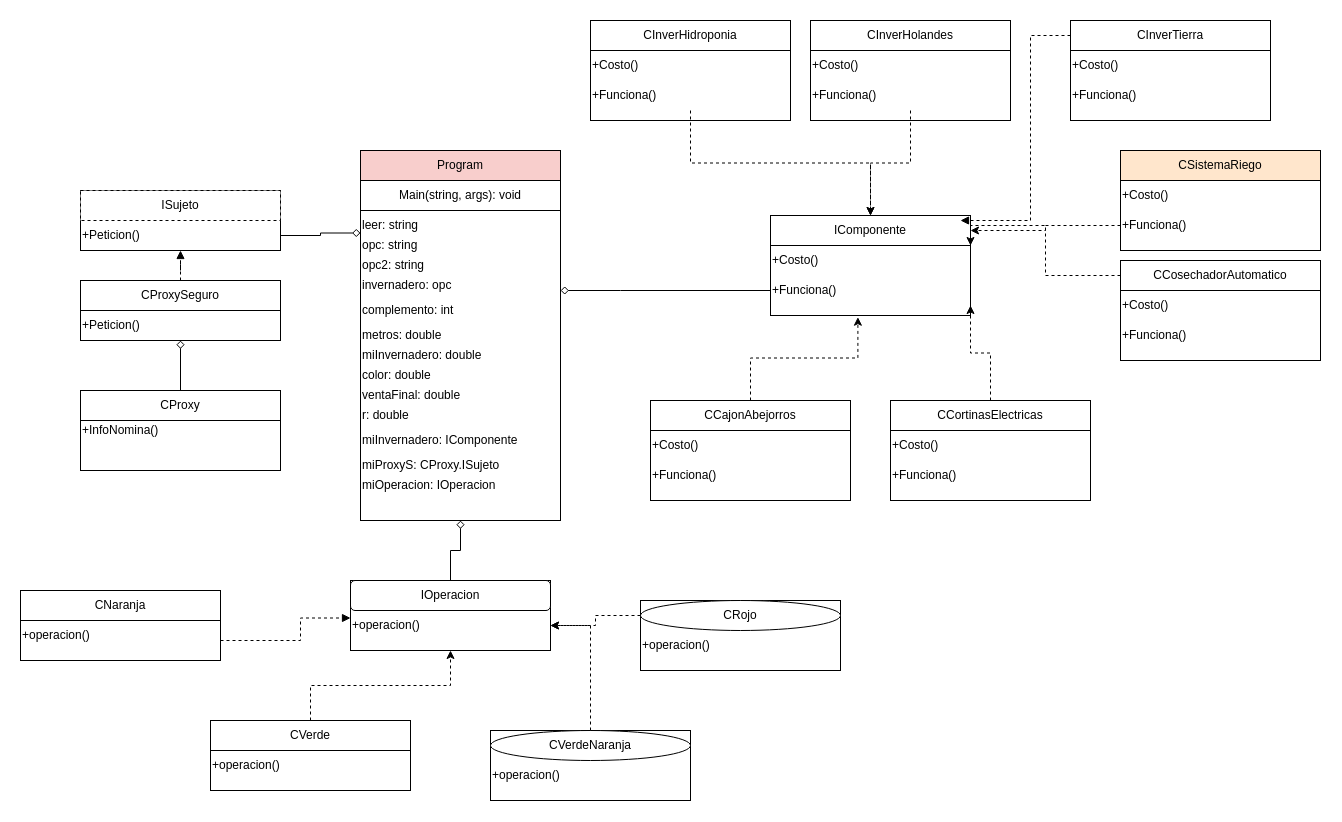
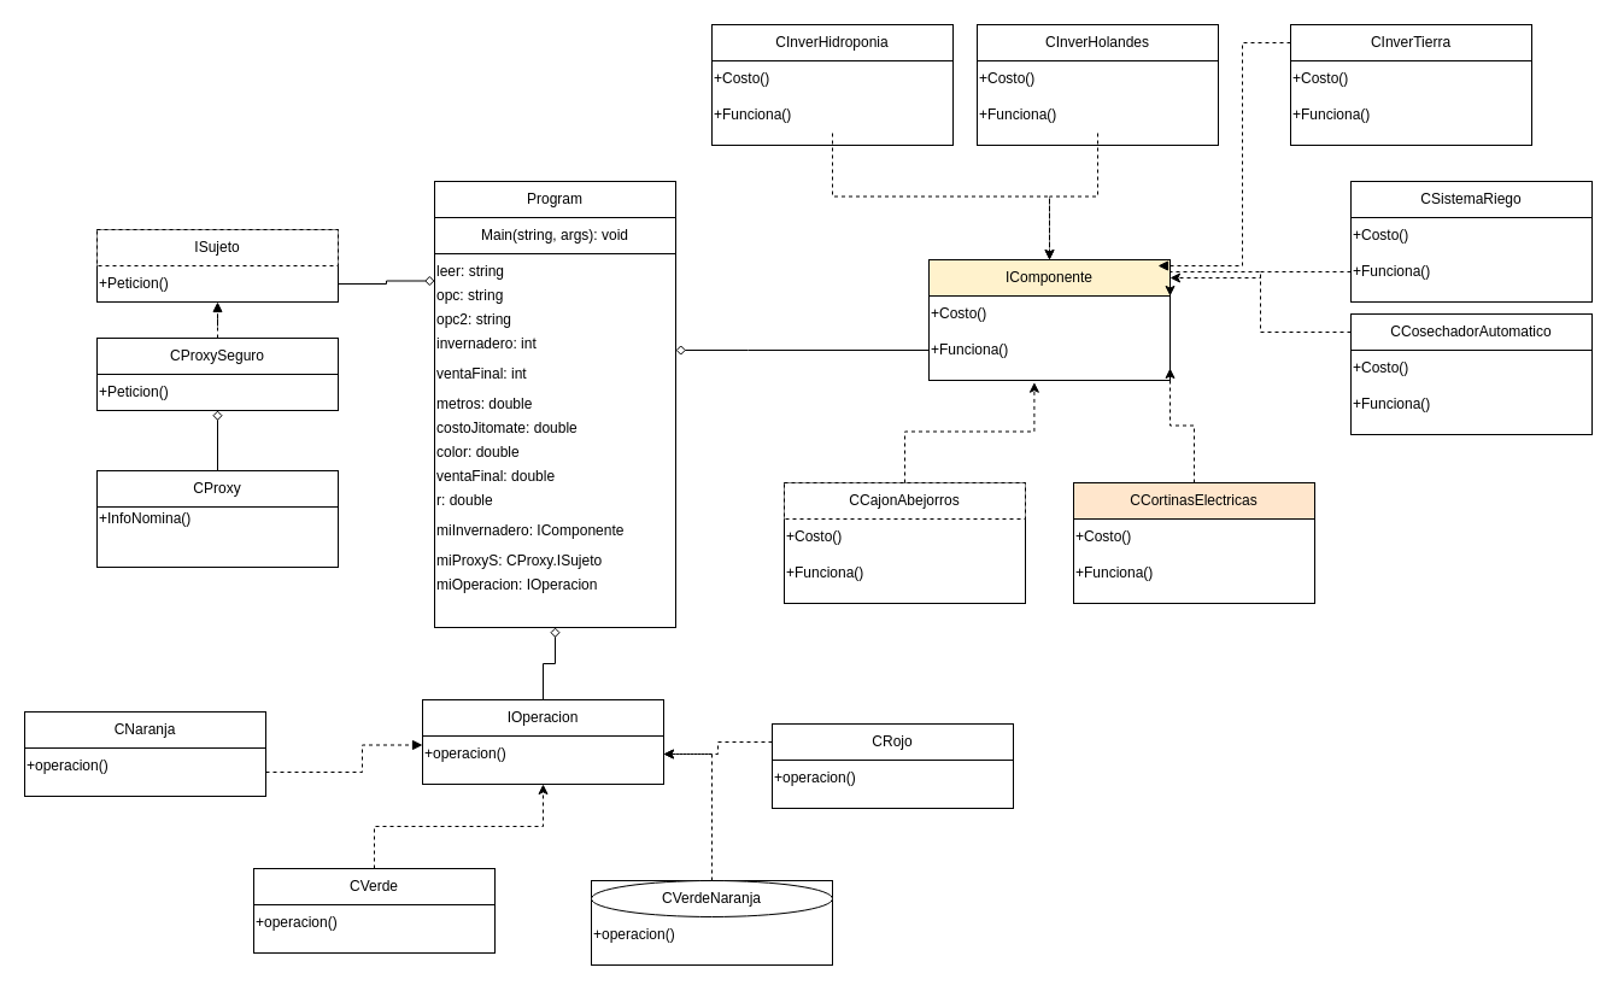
  <mxCell id="0" />
  <mxCell id="1" parent="0" />
  <mxCell id="2" value="" style="rounded=0;whiteSpace=wrap;html=1;" parent="1" vertex="1"><mxGeometry x="360" y="150" width="200" height="370" as="geometry" /></mxCell>
- <mxCell id="3" value="Program" style="rounded=0;whiteSpace=wrap;html=1;fillColor=#f8cecc;" parent="1" vertex="1"><mxGeometry x="360" y="150" width="200" height="30" as="geometry" /></mxCell>
+ <mxCell id="3" value="Program" style="rounded=0;whiteSpace=wrap;html=1;" parent="1" vertex="1"><mxGeometry x="360" y="150" width="200" height="30" as="geometry" /></mxCell>
  <mxCell id="4" value="Main(string, args): void" style="rounded=0;whiteSpace=wrap;html=1;" parent="1" vertex="1"><mxGeometry x="360" y="180" width="200" height="30" as="geometry" /></mxCell>
  <mxCell id="5" value="leer: string" style="text;html=1;strokeColor=none;fillColor=none;align=left;verticalAlign=middle;whiteSpace=wrap;rounded=0;" parent="1" vertex="1"><mxGeometry x="360" y="210" width="200" height="30" as="geometry" /></mxCell>
  <mxCell id="6" value="opc: string" style="text;html=1;strokeColor=none;fillColor=none;align=left;verticalAlign=middle;whiteSpace=wrap;rounded=0;" parent="1" vertex="1"><mxGeometry x="360" y="230" width="200" height="30" as="geometry" /></mxCell>
  <mxCell id="7" value="opc2: string" style="text;html=1;strokeColor=none;fillColor=none;align=left;verticalAlign=middle;whiteSpace=wrap;rounded=0;" parent="1" vertex="1"><mxGeometry x="360" y="250" width="200" height="30" as="geometry" /></mxCell>
  <mxCell id="8" value="miProxyS: CProxy.ISujeto" style="text;html=1;strokeColor=none;fillColor=none;align=left;verticalAlign=middle;whiteSpace=wrap;rounded=0;" parent="1" vertex="1"><mxGeometry x="360" y="450" width="190" height="30" as="geometry" /></mxCell>
  <mxCell id="9" value="miInvernadero: IComponente" style="text;html=1;strokeColor=none;fillColor=none;align=left;verticalAlign=middle;whiteSpace=wrap;rounded=0;" parent="1" vertex="1"><mxGeometry x="360" y="430" width="200" height="20" as="geometry" /></mxCell>
  <mxCell id="10" value="miOperacion: IOperacion" style="text;html=1;strokeColor=none;fillColor=none;align=left;verticalAlign=middle;whiteSpace=wrap;rounded=0;" parent="1" vertex="1"><mxGeometry x="360" y="470" width="190" height="30" as="geometry" /></mxCell>
  <mxCell id="11" value="" style="rounded=0;whiteSpace=wrap;html=1;" parent="1" vertex="1"><mxGeometry x="350" y="580" width="200" height="70" as="geometry" /></mxCell>
  <mxCell id="12" style="edgeStyle=orthogonalEdgeStyle;rounded=0;orthogonalLoop=1;jettySize=auto;html=1;entryX=0.5;entryY=1;entryDx=0;entryDy=0;strokeColor=#000000;endArrow=diamond;endFill=0;" parent="1" source="13" target="2" edge="1"><mxGeometry relative="1" as="geometry" /></mxCell>
- <mxCell id="13" value="IOperacion" style="whiteSpace=wrap;html=1;rounded=1;" parent="1" vertex="1"><mxGeometry x="350" y="580" width="200" height="30" as="geometry" /></mxCell>
+ <mxCell id="13" value="IOperacion" style="rounded=0;whiteSpace=wrap;html=1;" parent="1" vertex="1"><mxGeometry x="350" y="580" width="200" height="30" as="geometry" /></mxCell>
  <mxCell id="14" value="+operacion()" style="text;html=1;strokeColor=none;fillColor=none;align=left;verticalAlign=middle;whiteSpace=wrap;rounded=0;" parent="1" vertex="1"><mxGeometry x="350" y="610" width="200" height="30" as="geometry" /></mxCell>
  <mxCell id="15" style="edgeStyle=orthogonalEdgeStyle;rounded=0;orthogonalLoop=1;jettySize=auto;html=1;entryX=0;entryY=0.25;entryDx=0;entryDy=0;dashed=1;strokeColor=#000000;endArrow=block;endFill=1;exitX=0.5;exitY=0;exitDx=0;exitDy=0;" parent="1" source="84" target="14" edge="1"><mxGeometry relative="1" as="geometry"><Array as="points"><mxPoint x="210" y="590" /><mxPoint x="210" y="640" /><mxPoint x="300" y="640" /><mxPoint x="300" y="618" /></Array></mxGeometry></mxCell>
  <mxCell id="16" value="" style="rounded=0;whiteSpace=wrap;html=1;" parent="1" vertex="1"><mxGeometry x="770" y="215" width="200" height="100" as="geometry" /></mxCell>
  <mxCell id="17" style="edgeStyle=orthogonalEdgeStyle;rounded=0;orthogonalLoop=1;jettySize=auto;html=1;strokeColor=#000000;endArrow=diamond;endFill=0;exitX=0;exitY=0;exitDx=0;exitDy=0;" parent="1" source="20" edge="1"><mxGeometry relative="1" as="geometry"><mxPoint x="560" y="290" as="targetPoint" /><Array as="points"><mxPoint x="620" y="290" /><mxPoint x="620" y="290" /></Array></mxGeometry></mxCell>
- <mxCell id="18" value="IComponente" style="rounded=0;whiteSpace=wrap;html=1;" parent="1" vertex="1"><mxGeometry x="770" y="215" width="200" height="30" as="geometry" /></mxCell>
+ <mxCell id="18" value="IComponente" style="rounded=0;whiteSpace=wrap;html=1;fillColor=#fff2cc;" parent="1" vertex="1"><mxGeometry x="770" y="215" width="200" height="30" as="geometry" /></mxCell>
  <mxCell id="19" value="+Costo()" style="text;html=1;strokeColor=none;fillColor=none;align=left;verticalAlign=middle;whiteSpace=wrap;rounded=0;" parent="1" vertex="1"><mxGeometry x="770" y="245" width="200" height="30" as="geometry" /></mxCell>
  <mxCell id="20" value="+Funciona()" style="text;html=1;strokeColor=none;fillColor=none;align=left;verticalAlign=middle;whiteSpace=wrap;rounded=0;" parent="1" vertex="1"><mxGeometry x="770" y="275" width="200" height="30" as="geometry" /></mxCell>
  <mxCell id="21" style="edgeStyle=orthogonalEdgeStyle;rounded=0;orthogonalLoop=1;jettySize=auto;html=1;strokeColor=#000000;endArrow=block;endFill=1;dashed=1;" parent="1" source="55" edge="1"><mxGeometry relative="1" as="geometry"><mxPoint x="960" y="220" as="targetPoint" /><Array as="points"><mxPoint x="1030" y="35" /><mxPoint x="1030" y="220" /></Array></mxGeometry></mxCell>
  <mxCell id="22" value="" style="rounded=0;whiteSpace=wrap;html=1;" parent="1" vertex="1"><mxGeometry x="80" y="190" width="200" height="60" as="geometry" /></mxCell>
  <mxCell id="23" value="ISujeto" style="rounded=0;whiteSpace=wrap;html=1;dashed=1;" parent="1" vertex="1"><mxGeometry x="80" y="190" width="200" height="30" as="geometry" /></mxCell>
  <mxCell id="24" style="edgeStyle=orthogonalEdgeStyle;rounded=0;orthogonalLoop=1;jettySize=auto;html=1;entryX=0;entryY=0.75;entryDx=0;entryDy=0;strokeColor=#000000;endArrow=diamond;endFill=0;" parent="1" source="25" target="5" edge="1"><mxGeometry relative="1" as="geometry" /></mxCell>
  <mxCell id="25" value="+Peticion()" style="text;html=1;strokeColor=none;fillColor=none;align=left;verticalAlign=middle;whiteSpace=wrap;rounded=0;" parent="1" vertex="1"><mxGeometry x="80" y="220" width="200" height="30" as="geometry" /></mxCell>
  <mxCell id="26" value="" style="rounded=0;whiteSpace=wrap;html=1;" parent="1" vertex="1"><mxGeometry x="80" y="280" width="200" height="60" as="geometry" /></mxCell>
  <mxCell id="27" style="edgeStyle=orthogonalEdgeStyle;rounded=0;orthogonalLoop=1;jettySize=auto;html=1;entryX=0.5;entryY=1;entryDx=0;entryDy=0;dashed=1;strokeColor=#000000;endArrow=block;endFill=1;" parent="1" source="28" target="25" edge="1"><mxGeometry relative="1" as="geometry" /></mxCell>
  <mxCell id="28" value="CProxySeguro" style="rounded=0;whiteSpace=wrap;html=1;" parent="1" vertex="1"><mxGeometry x="80" y="280" width="200" height="30" as="geometry" /></mxCell>
  <mxCell id="29" value="+Peticion()" style="text;html=1;strokeColor=none;fillColor=none;align=left;verticalAlign=middle;whiteSpace=wrap;rounded=0;" parent="1" vertex="1"><mxGeometry x="80" y="310" width="200" height="30" as="geometry" /></mxCell>
  <mxCell id="30" value="" style="rounded=0;whiteSpace=wrap;html=1;" parent="1" vertex="1"><mxGeometry x="80" y="390" width="200" height="80" as="geometry" /></mxCell>
  <mxCell id="31" style="edgeStyle=orthogonalEdgeStyle;rounded=0;orthogonalLoop=1;jettySize=auto;html=1;entryX=0.5;entryY=1;entryDx=0;entryDy=0;strokeColor=#000000;endArrow=diamond;endFill=0;" parent="1" source="32" target="29" edge="1"><mxGeometry relative="1" as="geometry" /></mxCell>
  <mxCell id="32" value="CProxy" style="rounded=0;whiteSpace=wrap;html=1;" parent="1" vertex="1"><mxGeometry x="80" y="390" width="200" height="30" as="geometry" /></mxCell>
  <mxCell id="33" value="+InfoNomina()" style="text;html=1;strokeColor=none;fillColor=none;align=left;verticalAlign=middle;whiteSpace=wrap;rounded=0;" parent="1" vertex="1"><mxGeometry x="80" y="420" width="200" height="20" as="geometry" /></mxCell>
- <mxCell id="34" value="invernadero: opc" style="text;html=1;strokeColor=none;fillColor=none;align=left;verticalAlign=middle;whiteSpace=wrap;rounded=0;" vertex="1" parent="1"><mxGeometry x="360" y="270" width="200" height="30" as="geometry" /></mxCell>
- <mxCell id="35" value="complemento: int" style="text;html=1;strokeColor=none;fillColor=none;align=left;verticalAlign=middle;whiteSpace=wrap;rounded=0;" vertex="1" parent="1"><mxGeometry x="360" y="295" width="200" height="30" as="geometry" /></mxCell>
+ <mxCell id="34" value="invernadero: int" style="text;html=1;strokeColor=none;fillColor=none;align=left;verticalAlign=middle;whiteSpace=wrap;rounded=0;" vertex="1" parent="1"><mxGeometry x="360" y="270" width="200" height="30" as="geometry" /></mxCell>
+ <mxCell id="35" value="ventaFinal: int" style="text;html=1;strokeColor=none;fillColor=none;align=left;verticalAlign=middle;whiteSpace=wrap;rounded=0;" vertex="1" parent="1"><mxGeometry x="360" y="295" width="200" height="30" as="geometry" /></mxCell>
  <mxCell id="36" value="metros: double" style="text;html=1;strokeColor=none;fillColor=none;align=left;verticalAlign=middle;whiteSpace=wrap;rounded=0;" vertex="1" parent="1"><mxGeometry x="360" y="320" width="200" height="30" as="geometry" /></mxCell>
- <mxCell id="37" value="miInvernadero: double" style="text;html=1;strokeColor=none;fillColor=none;align=left;verticalAlign=middle;whiteSpace=wrap;rounded=0;" vertex="1" parent="1"><mxGeometry x="360" y="340" width="200" height="30" as="geometry" /></mxCell>
+ <mxCell id="37" value="costoJitomate: double" style="text;html=1;strokeColor=none;fillColor=none;align=left;verticalAlign=middle;whiteSpace=wrap;rounded=0;" vertex="1" parent="1"><mxGeometry x="360" y="340" width="200" height="30" as="geometry" /></mxCell>
  <mxCell id="38" value="color: double" style="text;html=1;strokeColor=none;fillColor=none;align=left;verticalAlign=middle;whiteSpace=wrap;rounded=0;" vertex="1" parent="1"><mxGeometry x="360" y="360" width="200" height="30" as="geometry" /></mxCell>
  <mxCell id="39" value="ventaFinal: double" style="text;html=1;strokeColor=none;fillColor=none;align=left;verticalAlign=middle;whiteSpace=wrap;rounded=0;" vertex="1" parent="1"><mxGeometry x="360" y="380" width="200" height="30" as="geometry" /></mxCell>
  <mxCell id="40" value="r: double" style="text;html=1;strokeColor=none;fillColor=none;align=left;verticalAlign=middle;whiteSpace=wrap;rounded=0;" vertex="1" parent="1"><mxGeometry x="360" y="400" width="200" height="30" as="geometry" /></mxCell>
  <mxCell id="41" value="" style="group" vertex="1" connectable="0" parent="1"><mxGeometry x="590" y="20" width="200" height="100" as="geometry" /></mxCell>
  <mxCell id="42" value="" style="rounded=0;whiteSpace=wrap;html=1;" vertex="1" parent="41"><mxGeometry width="200" height="100" as="geometry" /></mxCell>
  <mxCell id="43" value="CInverHidroponia" style="rounded=0;whiteSpace=wrap;html=1;" vertex="1" parent="41"><mxGeometry width="200" height="30" as="geometry" /></mxCell>
  <mxCell id="44" value="+Costo()" style="text;html=1;strokeColor=none;fillColor=none;align=left;verticalAlign=middle;whiteSpace=wrap;rounded=0;" vertex="1" parent="41"><mxGeometry y="30" width="200" height="30" as="geometry" /></mxCell>
  <mxCell id="45" value="+Funciona()" style="text;html=1;strokeColor=none;fillColor=none;align=left;verticalAlign=middle;whiteSpace=wrap;rounded=0;" vertex="1" parent="41"><mxGeometry y="60" width="200" height="30" as="geometry" /></mxCell>
  <mxCell id="46" value="" style="edgeStyle=orthogonalEdgeStyle;rounded=0;orthogonalLoop=1;jettySize=auto;html=1;dashed=1;" edge="1" parent="1" source="45" target="18"><mxGeometry relative="1" as="geometry" /></mxCell>
  <mxCell id="47" value="" style="group" vertex="1" connectable="0" parent="1"><mxGeometry x="810" y="20" width="200" height="100" as="geometry" /></mxCell>
  <mxCell id="48" value="" style="rounded=0;whiteSpace=wrap;html=1;" vertex="1" parent="47"><mxGeometry width="200" height="100" as="geometry" /></mxCell>
  <mxCell id="49" value="CInverHolandes" style="rounded=0;whiteSpace=wrap;html=1;" vertex="1" parent="47"><mxGeometry width="200" height="30" as="geometry" /></mxCell>
  <mxCell id="50" value="+Costo()" style="text;html=1;strokeColor=none;fillColor=none;align=left;verticalAlign=middle;whiteSpace=wrap;rounded=0;" vertex="1" parent="47"><mxGeometry y="30" width="200" height="30" as="geometry" /></mxCell>
  <mxCell id="51" value="+Funciona()" style="text;html=1;strokeColor=none;fillColor=none;align=left;verticalAlign=middle;whiteSpace=wrap;rounded=0;" vertex="1" parent="47"><mxGeometry y="60" width="200" height="30" as="geometry" /></mxCell>
  <mxCell id="52" value="" style="edgeStyle=orthogonalEdgeStyle;rounded=0;orthogonalLoop=1;jettySize=auto;html=1;dashed=1;" edge="1" parent="1" source="51" target="18"><mxGeometry relative="1" as="geometry" /></mxCell>
  <mxCell id="53" value="" style="group" vertex="1" connectable="0" parent="1"><mxGeometry x="1070" y="20" width="200" height="100" as="geometry" /></mxCell>
  <mxCell id="54" value="" style="rounded=0;whiteSpace=wrap;html=1;" parent="53" vertex="1"><mxGeometry width="200" height="100" as="geometry" /></mxCell>
  <mxCell id="55" value="CInverTierra" style="rounded=0;whiteSpace=wrap;html=1;" parent="53" vertex="1"><mxGeometry width="200" height="30" as="geometry" /></mxCell>
  <mxCell id="56" value="+Costo()" style="text;html=1;strokeColor=none;fillColor=none;align=left;verticalAlign=middle;whiteSpace=wrap;rounded=0;" parent="53" vertex="1"><mxGeometry y="30" width="200" height="30" as="geometry" /></mxCell>
  <mxCell id="57" value="+Funciona()" style="text;html=1;strokeColor=none;fillColor=none;align=left;verticalAlign=middle;whiteSpace=wrap;rounded=0;" parent="53" vertex="1"><mxGeometry y="60" width="200" height="30" as="geometry" /></mxCell>
  <mxCell id="58" value="" style="group" vertex="1" connectable="0" parent="1"><mxGeometry x="1120" y="150" width="200" height="100" as="geometry" /></mxCell>
  <mxCell id="59" value="" style="rounded=0;whiteSpace=wrap;html=1;" vertex="1" parent="58"><mxGeometry width="200" height="100" as="geometry" /></mxCell>
- <mxCell id="60" value="CSistemaRiego" style="rounded=0;whiteSpace=wrap;html=1;fillColor=#ffe6cc;" vertex="1" parent="58"><mxGeometry width="200" height="30" as="geometry" /></mxCell>
+ <mxCell id="60" value="CSistemaRiego" style="rounded=0;whiteSpace=wrap;html=1;" vertex="1" parent="58"><mxGeometry width="200" height="30" as="geometry" /></mxCell>
  <mxCell id="61" value="+Costo()" style="text;html=1;strokeColor=none;fillColor=none;align=left;verticalAlign=middle;whiteSpace=wrap;rounded=0;" vertex="1" parent="58"><mxGeometry y="30" width="200" height="30" as="geometry" /></mxCell>
  <mxCell id="62" value="+Funciona()" style="text;html=1;strokeColor=none;fillColor=none;align=left;verticalAlign=middle;whiteSpace=wrap;rounded=0;" vertex="1" parent="58"><mxGeometry y="60" width="200" height="30" as="geometry" /></mxCell>
  <mxCell id="63" value="" style="group" vertex="1" connectable="0" parent="1"><mxGeometry x="1120" y="260" width="200" height="100" as="geometry" /></mxCell>
  <mxCell id="64" value="" style="rounded=0;whiteSpace=wrap;html=1;" vertex="1" parent="63"><mxGeometry width="200" height="100" as="geometry" /></mxCell>
  <mxCell id="65" value="CCosechadorAutomatico" style="rounded=0;whiteSpace=wrap;html=1;" vertex="1" parent="63"><mxGeometry width="200" height="30" as="geometry" /></mxCell>
  <mxCell id="66" value="+Costo()" style="text;html=1;strokeColor=none;fillColor=none;align=left;verticalAlign=middle;whiteSpace=wrap;rounded=0;" vertex="1" parent="63"><mxGeometry y="30" width="200" height="30" as="geometry" /></mxCell>
  <mxCell id="67" value="+Funciona()" style="text;html=1;strokeColor=none;fillColor=none;align=left;verticalAlign=middle;whiteSpace=wrap;rounded=0;" vertex="1" parent="63"><mxGeometry y="60" width="200" height="30" as="geometry" /></mxCell>
  <mxCell id="68" value="" style="group" vertex="1" connectable="0" parent="1"><mxGeometry x="890" y="400" width="200" height="100" as="geometry" /></mxCell>
  <mxCell id="69" value="" style="rounded=0;whiteSpace=wrap;html=1;" vertex="1" parent="68"><mxGeometry width="200" height="100" as="geometry" /></mxCell>
- <mxCell id="70" value="CCortinasElectricas" style="rounded=0;whiteSpace=wrap;html=1;" vertex="1" parent="68"><mxGeometry width="200" height="30" as="geometry" /></mxCell>
+ <mxCell id="70" value="CCortinasElectricas" style="rounded=0;whiteSpace=wrap;html=1;fillColor=#ffe6cc;" vertex="1" parent="68"><mxGeometry width="200" height="30" as="geometry" /></mxCell>
  <mxCell id="71" value="+Costo()" style="text;html=1;strokeColor=none;fillColor=none;align=left;verticalAlign=middle;whiteSpace=wrap;rounded=0;" vertex="1" parent="68"><mxGeometry y="30" width="200" height="30" as="geometry" /></mxCell>
  <mxCell id="72" value="+Funciona()" style="text;html=1;strokeColor=none;fillColor=none;align=left;verticalAlign=middle;whiteSpace=wrap;rounded=0;" vertex="1" parent="68"><mxGeometry y="60" width="200" height="30" as="geometry" /></mxCell>
  <mxCell id="73" value="" style="group" vertex="1" connectable="0" parent="1"><mxGeometry x="650" y="400" width="200" height="100" as="geometry" /></mxCell>
  <mxCell id="74" value="" style="rounded=0;whiteSpace=wrap;html=1;" vertex="1" parent="73"><mxGeometry width="200" height="100" as="geometry" /></mxCell>
- <mxCell id="75" value="CCajonAbejorros" style="rounded=0;whiteSpace=wrap;html=1;" vertex="1" parent="73"><mxGeometry width="200" height="30" as="geometry" /></mxCell>
+ <mxCell id="75" value="CCajonAbejorros" style="rounded=0;whiteSpace=wrap;html=1;dashed=1;" vertex="1" parent="73"><mxGeometry width="200" height="30" as="geometry" /></mxCell>
  <mxCell id="76" value="+Costo()" style="text;html=1;strokeColor=none;fillColor=none;align=left;verticalAlign=middle;whiteSpace=wrap;rounded=0;" vertex="1" parent="73"><mxGeometry y="30" width="200" height="30" as="geometry" /></mxCell>
  <mxCell id="77" value="+Funciona()" style="text;html=1;strokeColor=none;fillColor=none;align=left;verticalAlign=middle;whiteSpace=wrap;rounded=0;" vertex="1" parent="73"><mxGeometry y="60" width="200" height="30" as="geometry" /></mxCell>
  <mxCell id="78" value="" style="edgeStyle=orthogonalEdgeStyle;rounded=0;orthogonalLoop=1;jettySize=auto;html=1;dashed=1;entryX=1;entryY=0.5;entryDx=0;entryDy=0;" edge="1" parent="1" source="62" target="18"><mxGeometry relative="1" as="geometry"><mxPoint x="1040" y="225" as="targetPoint" /></mxGeometry></mxCell>
  <mxCell id="79" style="edgeStyle=orthogonalEdgeStyle;rounded=0;orthogonalLoop=1;jettySize=auto;html=1;entryX=1;entryY=0;entryDx=0;entryDy=0;dashed=1;" edge="1" parent="1" source="65" target="19"><mxGeometry relative="1" as="geometry" /></mxCell>
  <mxCell id="80" style="edgeStyle=orthogonalEdgeStyle;rounded=0;orthogonalLoop=1;jettySize=auto;html=1;entryX=1;entryY=1;entryDx=0;entryDy=0;dashed=1;" edge="1" parent="1" source="70" target="20"><mxGeometry relative="1" as="geometry" /></mxCell>
  <mxCell id="81" style="edgeStyle=orthogonalEdgeStyle;rounded=0;orthogonalLoop=1;jettySize=auto;html=1;entryX=0.437;entryY=1.017;entryDx=0;entryDy=0;entryPerimeter=0;dashed=1;" edge="1" parent="1" source="75" target="16"><mxGeometry relative="1" as="geometry" /></mxCell>
  <mxCell id="82" value="" style="group" vertex="1" connectable="0" parent="1"><mxGeometry x="20" y="590" width="200" height="70" as="geometry" /></mxCell>
  <mxCell id="83" value="" style="rounded=0;whiteSpace=wrap;html=1;" parent="82" vertex="1"><mxGeometry width="200" height="70" as="geometry" /></mxCell>
  <mxCell id="84" value="CNaranja" style="rounded=0;whiteSpace=wrap;html=1;" parent="82" vertex="1"><mxGeometry width="200" height="30" as="geometry" /></mxCell>
  <mxCell id="85" value="+operacion()" style="text;html=1;strokeColor=none;fillColor=none;align=left;verticalAlign=middle;whiteSpace=wrap;rounded=0;" parent="82" vertex="1"><mxGeometry y="30" width="200" height="30" as="geometry" /></mxCell>
  <mxCell id="86" value="" style="group" vertex="1" connectable="0" parent="1"><mxGeometry x="210" y="720" width="200" height="70" as="geometry" /></mxCell>
  <mxCell id="87" value="" style="rounded=0;whiteSpace=wrap;html=1;" vertex="1" parent="86"><mxGeometry width="200" height="70" as="geometry" /></mxCell>
  <mxCell id="88" value="CVerde" style="rounded=0;whiteSpace=wrap;html=1;" vertex="1" parent="86"><mxGeometry width="200" height="30" as="geometry" /></mxCell>
  <mxCell id="89" value="+operacion()" style="text;html=1;strokeColor=none;fillColor=none;align=left;verticalAlign=middle;whiteSpace=wrap;rounded=0;" vertex="1" parent="86"><mxGeometry y="30" width="200" height="30" as="geometry" /></mxCell>
  <mxCell id="90" value="" style="group" vertex="1" connectable="0" parent="1"><mxGeometry x="490" y="730" width="200" height="70" as="geometry" /></mxCell>
  <mxCell id="91" value="" style="rounded=0;whiteSpace=wrap;html=1;" vertex="1" parent="90"><mxGeometry width="200" height="70" as="geometry" /></mxCell>
  <mxCell id="92" value="CVerdeNaranja" style="ellipse;whiteSpace=wrap;html=1;" vertex="1" parent="90"><mxGeometry width="200" height="30" as="geometry" /></mxCell>
  <mxCell id="93" value="+operacion()" style="text;html=1;strokeColor=none;fillColor=none;align=left;verticalAlign=middle;whiteSpace=wrap;rounded=0;" vertex="1" parent="90"><mxGeometry y="30" width="200" height="30" as="geometry" /></mxCell>
  <mxCell id="94" value="" style="group" vertex="1" connectable="0" parent="1"><mxGeometry x="640" y="600" width="200" height="70" as="geometry" /></mxCell>
  <mxCell id="95" value="" style="rounded=0;whiteSpace=wrap;html=1;" vertex="1" parent="94"><mxGeometry width="200" height="70" as="geometry" /></mxCell>
- <mxCell id="96" value="CRojo" style="ellipse;whiteSpace=wrap;html=1;" vertex="1" parent="94"><mxGeometry width="200" height="30" as="geometry" /></mxCell>
+ <mxCell id="96" value="CRojo" style="rounded=0;whiteSpace=wrap;html=1;" vertex="1" parent="94"><mxGeometry width="200" height="30" as="geometry" /></mxCell>
  <mxCell id="97" value="+operacion()" style="text;html=1;strokeColor=none;fillColor=none;align=left;verticalAlign=middle;whiteSpace=wrap;rounded=0;" vertex="1" parent="94"><mxGeometry y="30" width="200" height="30" as="geometry" /></mxCell>
  <mxCell id="98" style="edgeStyle=orthogonalEdgeStyle;rounded=0;orthogonalLoop=1;jettySize=auto;html=1;entryX=0.5;entryY=1;entryDx=0;entryDy=0;dashed=1;" edge="1" parent="1" source="88" target="11"><mxGeometry relative="1" as="geometry" /></mxCell>
  <mxCell id="99" style="edgeStyle=orthogonalEdgeStyle;rounded=0;orthogonalLoop=1;jettySize=auto;html=1;entryX=1;entryY=0.5;entryDx=0;entryDy=0;dashed=1;" edge="1" parent="1" source="92" target="14"><mxGeometry relative="1" as="geometry" /></mxCell>
  <mxCell id="100" style="edgeStyle=orthogonalEdgeStyle;rounded=0;orthogonalLoop=1;jettySize=auto;html=1;entryX=1;entryY=0.5;entryDx=0;entryDy=0;dashed=1;" edge="1" parent="1" source="96" target="14"><mxGeometry relative="1" as="geometry" /></mxCell>
